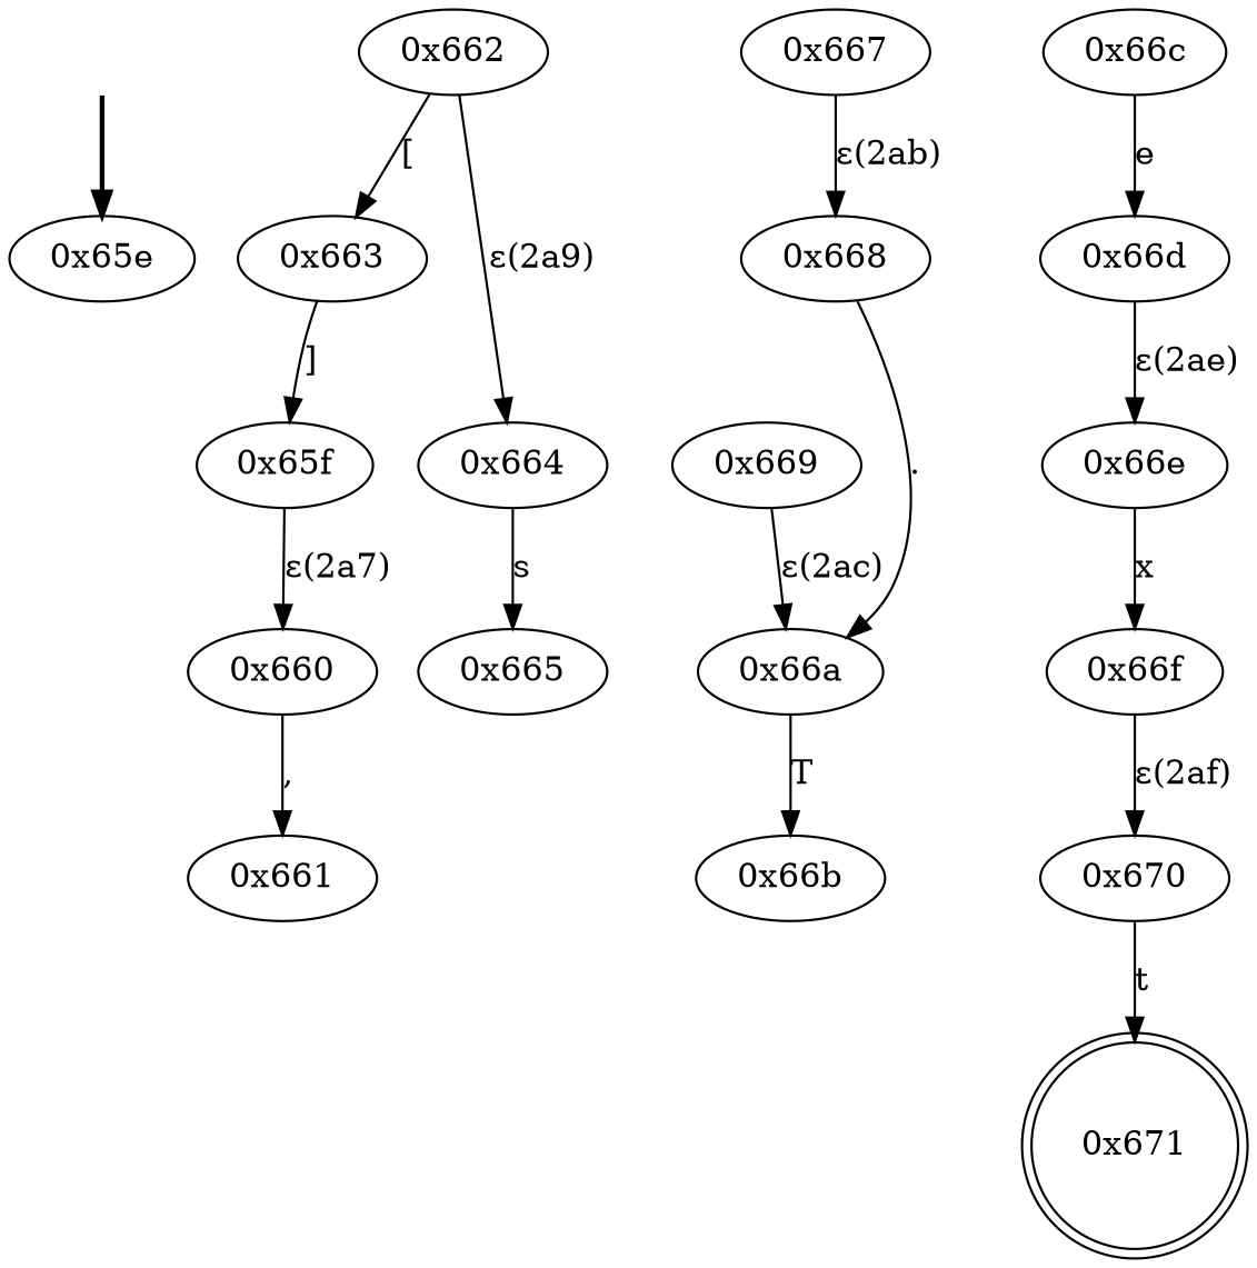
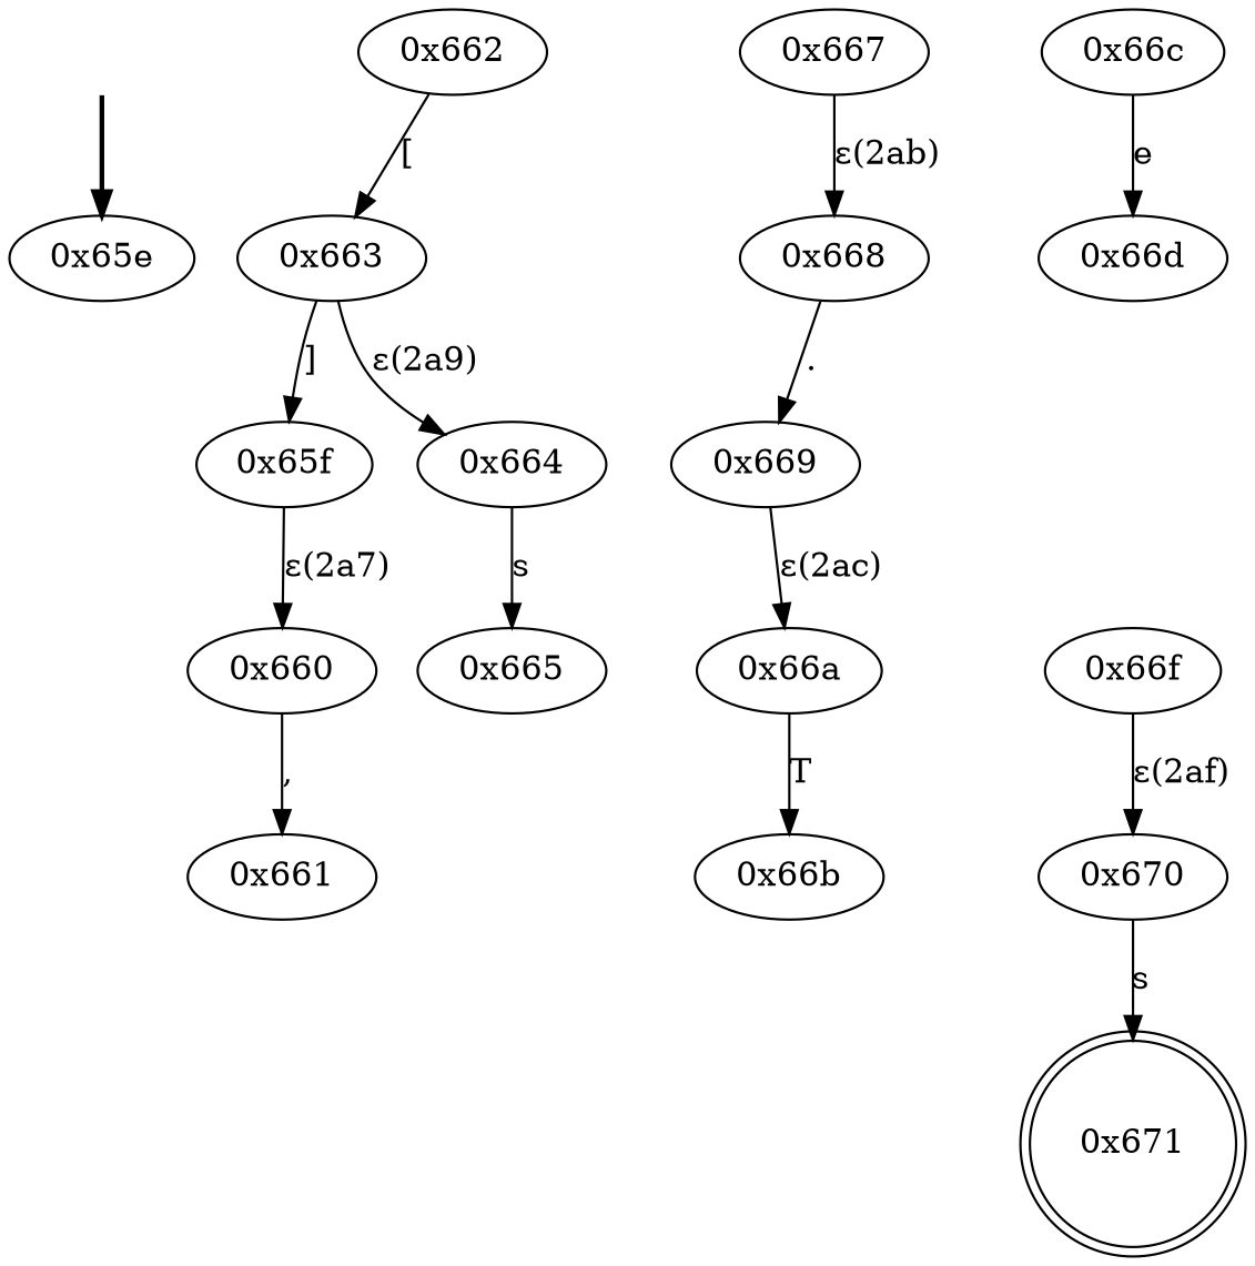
  digraph {
    fake [style=invisible]
    "0x65e" [root=true]
    "0x65f"
    "0x660"
    "0x661"
    "0x662"
    "0x663"
    "0x664"
    "0x665"
    "0x667"
    "0x668"
    "0x669"
    "0x66a"
    "0x66b"
    "0x66c"
    "0x66d"
-   "0x66e"
    "0x66f"
    "0x670"
    "0x671" [shape=doublecircle]
    fake -> "0x65e" [style=bold]
    "0x65f" -> "0x660" [label="ε(2a7)"]
    "0x660" -> "0x661" [label=","]
    "0x662" -> "0x663" [label="["]
    "0x663" -> "0x65f" [label="]"]
-   "0x662" -> "0x664" [label="ε(2a9)"]
+   "0x663" -> "0x664" [label="ε(2a9)"]
    "0x664" -> "0x665" [label=s]
    "0x667" -> "0x668" [label="ε(2ab)"]
-   "0x668" -> "0x66a" [label="."]
+   "0x668" -> "0x669" [label="."]
    "0x669" -> "0x66a" [label="ε(2ac)"]
    "0x66a" -> "0x66b" [label=T]
    "0x66c" -> "0x66d" [label=e]
-   "0x66d" -> "0x66e" [label="ε(2ae)"]
-   "0x66e" -> "0x66f" [label=x]
    "0x66f" -> "0x670" [label="ε(2af)"]
-   "0x670" -> "0x671" [label=t]
+   "0x670" -> "0x671" [label=s]
  }
